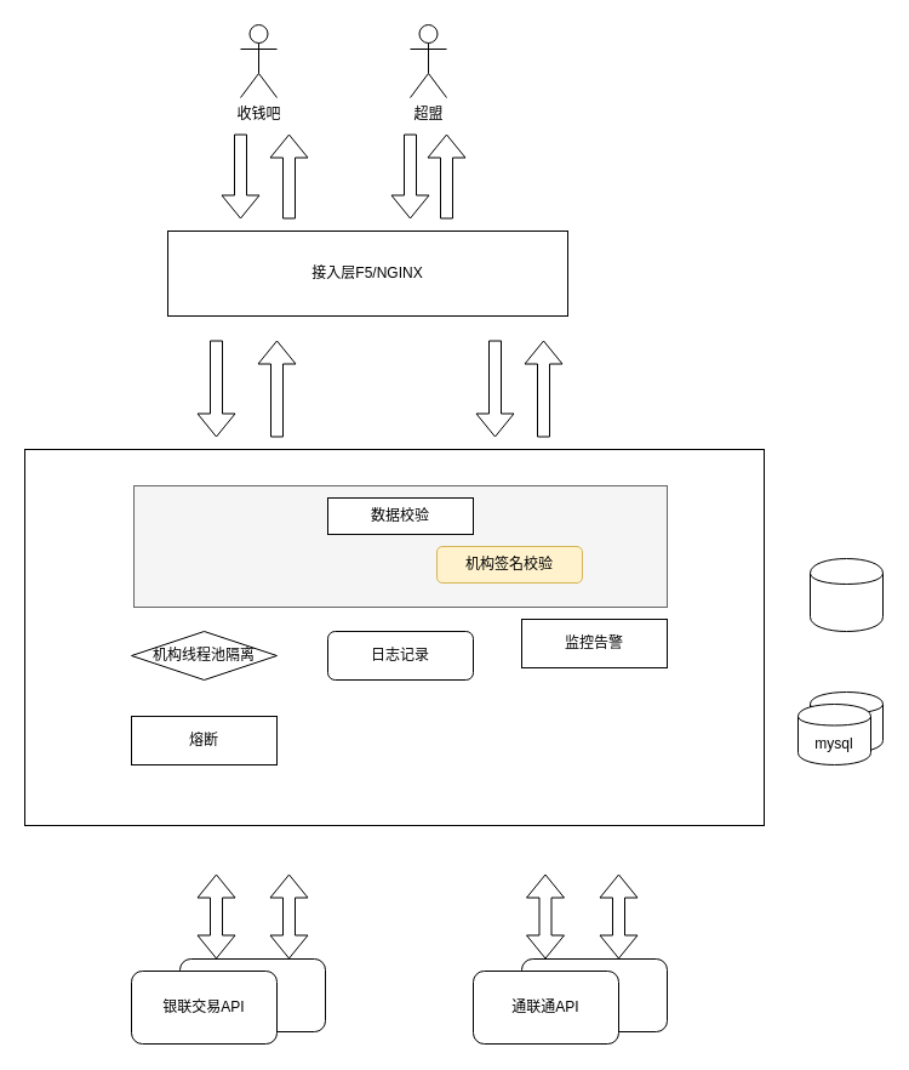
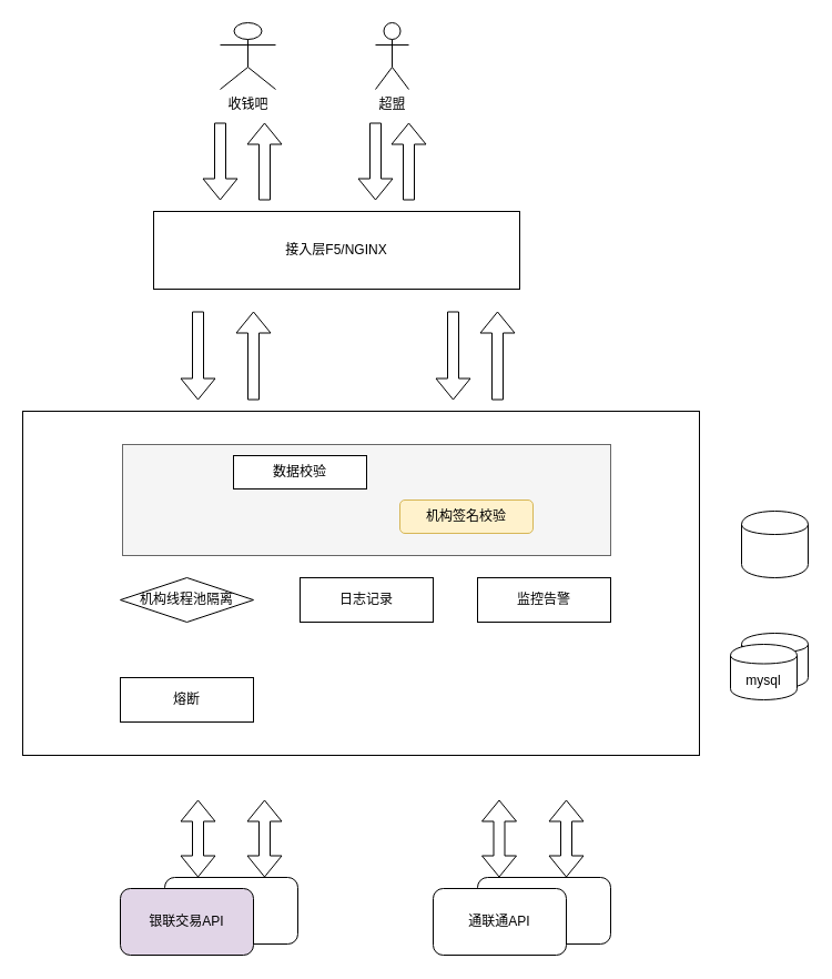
  <mxCell id="0" style=";html=1;" />
  <mxCell id="1" style=";html=1;" parent="0" />
  <mxCell id="2" value="" style="rounded=0;whiteSpace=wrap;html=1;fillColor=none;" parent="1" vertex="1"><mxGeometry x="20" y="370" width="610" height="310" as="geometry" /></mxCell>
  <mxCell id="3" value="接入层F5/NGINX" style="rounded=0;whiteSpace=wrap;html=1;fillColor=none;" parent="1" vertex="1"><mxGeometry x="138" y="190" width="330" height="70" as="geometry" /></mxCell>
- <mxCell id="4" value="收钱吧" style="shape=umlActor;verticalLabelPosition=bottom;labelBackgroundColor=#ffffff;verticalAlign=top;html=1;outlineConnect=0;" parent="1" vertex="1"><mxGeometry x="198" y="20" width="30" height="60" as="geometry" /></mxCell>
+ <mxCell id="4" value="收钱吧" style="shape=umlActor;verticalLabelPosition=bottom;labelBackgroundColor=#ffffff;verticalAlign=top;html=1;outlineConnect=0;" parent="1" vertex="1"><mxGeometry x="198" y="20" width="50" height="60" as="geometry" /></mxCell>
  <mxCell id="5" value="超盟" style="shape=umlActor;verticalLabelPosition=bottom;labelBackgroundColor=#ffffff;verticalAlign=top;html=1;outlineConnect=0;" parent="1" vertex="1"><mxGeometry x="338" y="20" width="30" height="60" as="geometry" /></mxCell>
  <mxCell id="6" value="" style="shape=flexArrow;endArrow=classic;html=1;" parent="1" edge="1"><mxGeometry width="50" height="50" relative="1" as="geometry"><mxPoint x="198" y="110" as="sourcePoint" /><mxPoint x="198" y="180" as="targetPoint" /></mxGeometry></mxCell>
  <mxCell id="7" value="" style="shape=flexArrow;endArrow=classic;html=1;" parent="1" edge="1"><mxGeometry width="50" height="50" relative="1" as="geometry"><mxPoint x="338" y="110" as="sourcePoint" /><mxPoint x="338" y="180" as="targetPoint" /></mxGeometry></mxCell>
  <mxCell id="8" value="" style="rounded=0;whiteSpace=wrap;html=1;fillColor=#f5f5f5;strokeColor=#666666;fontColor=#333333;" parent="1" vertex="1"><mxGeometry x="110" y="400" width="440" height="100" as="geometry" /></mxCell>
- <mxCell id="9" value="数据校验" style="rounded=0;whiteSpace=wrap;html=1;" parent="1" vertex="1"><mxGeometry x="270" y="410" width="120" height="30" as="geometry" /></mxCell>
+ <mxCell id="9" value="数据校验" style="rounded=0;whiteSpace=wrap;html=1;" parent="1" vertex="1"><mxGeometry x="210" y="410" width="120" height="30" as="geometry" /></mxCell>
  <mxCell id="10" value="机构签名校验" style="rounded=1;whiteSpace=wrap;html=1;fillColor=#fff2cc;strokeColor=#d6b656;" parent="1" vertex="1"><mxGeometry x="360" y="450" width="120" height="30" as="geometry" /></mxCell>
- <mxCell id="11" value="日志记录" style="whiteSpace=wrap;html=1;rounded=1;" parent="1" vertex="1"><mxGeometry x="270" y="520" width="120" height="40" as="geometry" /></mxCell>
+ <mxCell id="11" value="日志记录" style="rounded=0;whiteSpace=wrap;html=1;" parent="1" vertex="1"><mxGeometry x="270" y="520" width="120" height="40" as="geometry" /></mxCell>
  <mxCell id="12" value="" style="rounded=1;whiteSpace=wrap;html=1;" parent="1" vertex="1"><mxGeometry x="148" y="790" width="120" height="60" as="geometry" /></mxCell>
  <mxCell id="13" value="" style="rounded=1;whiteSpace=wrap;html=1;" parent="1" vertex="1"><mxGeometry x="430" y="790" width="120" height="60" as="geometry" /></mxCell>
- <mxCell id="14" value="监控告警" style="rounded=0;whiteSpace=wrap;html=1;" parent="1" vertex="1"><mxGeometry x="430" y="510" width="120" height="40" as="geometry" /></mxCell>
+ <mxCell id="14" value="监控告警" style="rounded=0;whiteSpace=wrap;html=1;" parent="1" vertex="1"><mxGeometry x="430" y="520" width="120" height="40" as="geometry" /></mxCell>
  <mxCell id="15" value="机构线程池隔离" style="rhombus;whiteSpace=wrap;html=1;" parent="1" vertex="1"><mxGeometry x="108" y="520" width="120" height="40" as="geometry" /></mxCell>
  <mxCell id="16" value="mysql" style="shape=cylinder;whiteSpace=wrap;html=1;boundedLbl=1;backgroundOutline=1;" parent="1" vertex="1"><mxGeometry x="668" y="570" width="60" height="50" as="geometry" /></mxCell>
  <mxCell id="17" value="mysql" style="shape=cylinder;whiteSpace=wrap;html=1;boundedLbl=1;backgroundOutline=1;" parent="1" vertex="1"><mxGeometry x="658" y="580" width="60" height="50" as="geometry" /></mxCell>
  <mxCell id="18" value="" style="shape=cylinder;whiteSpace=wrap;html=1;boundedLbl=1;backgroundOutline=1;" parent="1" vertex="1"><mxGeometry x="668" y="460" width="60" height="60" as="geometry" /></mxCell>
  <mxCell id="19" value="" style="shape=flexArrow;endArrow=classic;html=1;" parent="1" edge="1"><mxGeometry width="50" height="50" relative="1" as="geometry"><mxPoint x="238" y="180" as="sourcePoint" /><mxPoint x="238" y="110" as="targetPoint" /></mxGeometry></mxCell>
  <mxCell id="20" value="" style="shape=flexArrow;endArrow=classic;html=1;" parent="1" edge="1"><mxGeometry width="50" height="50" relative="1" as="geometry"><mxPoint x="368" y="180" as="sourcePoint" /><mxPoint x="368" y="110" as="targetPoint" /></mxGeometry></mxCell>
  <mxCell id="21" value="" style="shape=flexArrow;endArrow=classic;html=1;" parent="1" edge="1"><mxGeometry width="50" height="50" relative="1" as="geometry"><mxPoint x="178" y="280" as="sourcePoint" /><mxPoint x="178" y="360" as="targetPoint" /></mxGeometry></mxCell>
  <mxCell id="22" value="" style="shape=flexArrow;endArrow=classic;html=1;" parent="1" edge="1"><mxGeometry width="50" height="50" relative="1" as="geometry"><mxPoint x="408" y="280" as="sourcePoint" /><mxPoint x="408" y="360" as="targetPoint" /></mxGeometry></mxCell>
  <mxCell id="23" value="" style="shape=flexArrow;endArrow=classic;html=1;" parent="1" edge="1"><mxGeometry width="50" height="50" relative="1" as="geometry"><mxPoint x="228" y="360" as="sourcePoint" /><mxPoint x="228" y="280" as="targetPoint" /></mxGeometry></mxCell>
  <mxCell id="24" value="" style="shape=flexArrow;endArrow=classic;html=1;" parent="1" edge="1"><mxGeometry width="50" height="50" relative="1" as="geometry"><mxPoint x="448" y="360" as="sourcePoint" /><mxPoint x="448" y="280" as="targetPoint" /></mxGeometry></mxCell>
- <mxCell id="25" value="银联交易API" style="rounded=1;whiteSpace=wrap;html=1;" parent="1" vertex="1"><mxGeometry x="108" y="800" width="120" height="60" as="geometry" /></mxCell>
+ <mxCell id="25" value="银联交易API" style="rounded=1;whiteSpace=wrap;html=1;fillColor=#e1d5e7;" parent="1" vertex="1"><mxGeometry x="108" y="800" width="120" height="60" as="geometry" /></mxCell>
  <mxCell id="26" value="通联通API" style="rounded=1;whiteSpace=wrap;html=1;" parent="1" vertex="1"><mxGeometry x="390" y="800" width="120" height="60" as="geometry" /></mxCell>
- <mxCell id="27" value="熔断" style="rounded=0;whiteSpace=wrap;html=1;" parent="1" vertex="1"><mxGeometry x="108" y="590" width="120" height="40" as="geometry" /></mxCell>
+ <mxCell id="27" value="熔断" style="rounded=0;whiteSpace=wrap;html=1;" parent="1" vertex="1"><mxGeometry x="108" y="610" width="120" height="40" as="geometry" /></mxCell>
  <mxCell id="28" value="" style="shape=flexArrow;endArrow=classic;startArrow=classic;html=1;" parent="1" edge="1"><mxGeometry width="50" height="50" relative="1" as="geometry"><mxPoint x="238" y="790" as="sourcePoint" /><mxPoint x="238" y="720" as="targetPoint" /></mxGeometry></mxCell>
  <mxCell id="29" value="" style="shape=flexArrow;endArrow=classic;startArrow=classic;html=1;" parent="1" edge="1"><mxGeometry width="50" height="50" relative="1" as="geometry"><mxPoint x="178" y="790" as="sourcePoint" /><mxPoint x="178" y="720" as="targetPoint" /></mxGeometry></mxCell>
  <mxCell id="30" value="" style="shape=flexArrow;endArrow=classic;startArrow=classic;html=1;" parent="1" edge="1"><mxGeometry width="50" height="50" relative="1" as="geometry"><mxPoint x="449.5" y="790" as="sourcePoint" /><mxPoint x="449.5" y="720" as="targetPoint" /></mxGeometry></mxCell>
  <mxCell id="31" value="" style="shape=flexArrow;endArrow=classic;startArrow=classic;html=1;" parent="1" edge="1"><mxGeometry width="50" height="50" relative="1" as="geometry"><mxPoint x="510" y="790" as="sourcePoint" /><mxPoint x="510" y="720" as="targetPoint" /></mxGeometry></mxCell>
